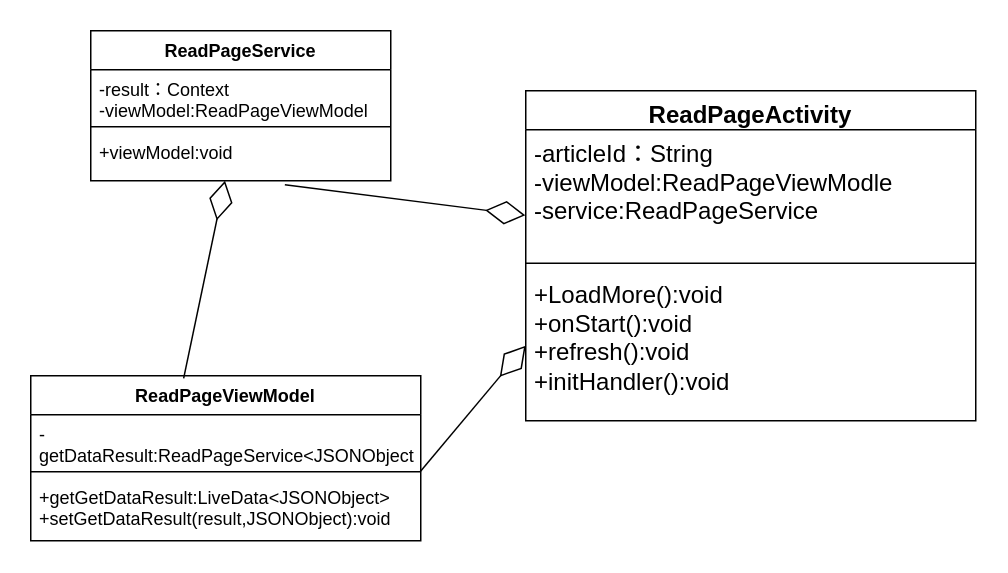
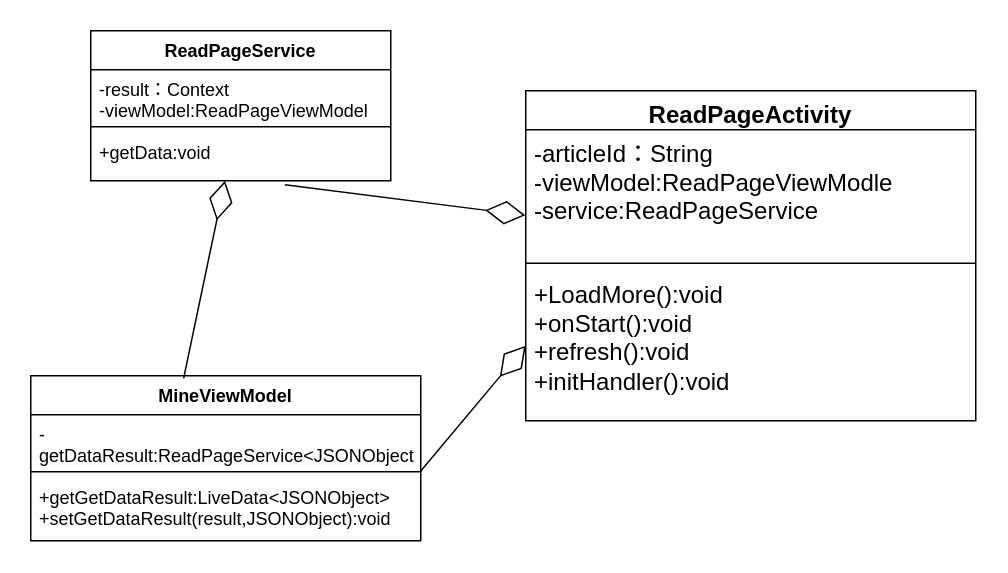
  <mxCell id="0" />
  <mxCell id="1" parent="0" />
  <mxCell id="2" value="ReadPageService" style="swimlane;fontStyle=1;align=center;verticalAlign=top;childLayout=stackLayout;horizontal=1;startSize=26;horizontalStack=0;resizeParent=1;resizeParentMax=0;resizeLast=0;collapsible=1;marginBottom=0;whiteSpace=wrap;html=1;container=0;" parent="1" vertex="1"><mxGeometry x="60" y="20" width="200" height="100" as="geometry" /></mxCell>
- <mxCell id="3" value="ReadPageViewModel" style="swimlane;fontStyle=1;align=center;verticalAlign=top;childLayout=stackLayout;horizontal=1;startSize=26;horizontalStack=0;resizeParent=1;resizeParentMax=0;resizeLast=0;collapsible=1;marginBottom=0;whiteSpace=wrap;html=1;container=0;" parent="1" vertex="1"><mxGeometry x="20" y="250" width="260" height="110" as="geometry" /></mxCell>
+ <mxCell id="3" value="MineViewModel" style="swimlane;fontStyle=1;align=center;verticalAlign=top;childLayout=stackLayout;horizontal=1;startSize=26;horizontalStack=0;resizeParent=1;resizeParentMax=0;resizeLast=0;collapsible=1;marginBottom=0;whiteSpace=wrap;html=1;container=0;" parent="1" vertex="1"><mxGeometry x="20" y="250" width="260" height="110" as="geometry" /></mxCell>
  <mxCell id="4" value="" style="endArrow=diamondThin;endFill=0;endSize=24;html=1;rounded=0;exitX=0.392;exitY=0.016;exitDx=0;exitDy=0;exitPerimeter=0;" parent="1" source="3" target="2" edge="1"><mxGeometry width="160" relative="1" as="geometry"><mxPoint x="490" y="190" as="sourcePoint" /><mxPoint x="650" y="190" as="targetPoint" /></mxGeometry></mxCell>
  <mxCell id="5" value="ReadPageActivity" style="swimlane;fontStyle=1;align=center;verticalAlign=top;childLayout=stackLayout;horizontal=1;startSize=26;horizontalStack=0;resizeParent=1;resizeParentMax=0;resizeLast=0;collapsible=1;marginBottom=0;whiteSpace=wrap;html=1;fontSize=16;container=0;" vertex="1" parent="1"><mxGeometry x="350" y="60" width="300" height="220" as="geometry" /></mxCell>
  <mxCell id="6" value="-articleId：String&lt;br&gt;-viewModel:ReadPageViewModle&lt;br&gt;-service:ReadPageService" style="text;strokeColor=none;fillColor=none;align=left;verticalAlign=top;spacingLeft=4;spacingRight=4;overflow=hidden;rotatable=0;points=[[0,0.5],[1,0.5]];portConstraint=eastwest;whiteSpace=wrap;html=1;fontSize=16;container=0;" vertex="1" parent="5"><mxGeometry y="26" width="300" height="84" as="geometry" /></mxCell>
  <mxCell id="7" value="" style="line;strokeWidth=1;fillColor=none;align=left;verticalAlign=middle;spacingTop=-1;spacingLeft=3;spacingRight=3;rotatable=0;labelPosition=right;points=[];portConstraint=eastwest;strokeColor=inherit;fontSize=16;container=0;" vertex="1" parent="5"><mxGeometry y="110" width="300" height="10" as="geometry" /></mxCell>
  <mxCell id="8" value="+LoadMore():void&lt;br&gt;+onStart():void&lt;br&gt;+refresh():void&lt;br&gt;+initHandler():void" style="text;strokeColor=none;fillColor=none;align=left;verticalAlign=top;spacingLeft=4;spacingRight=4;overflow=hidden;rotatable=0;points=[[0,0.5],[1,0.5]];portConstraint=eastwest;whiteSpace=wrap;html=1;fontSize=16;container=0;" vertex="1" parent="5"><mxGeometry y="120" width="300" height="100" as="geometry" /></mxCell>
  <mxCell id="9" value="" style="endArrow=diamondThin;endFill=0;endSize=24;html=1;rounded=0;fontSize=12;curved=1;exitX=0.647;exitY=1.081;exitDx=0;exitDy=0;exitPerimeter=0;entryX=-0.001;entryY=0.679;entryDx=0;entryDy=0;entryPerimeter=0;" edge="1" parent="1" source="13" target="6"><mxGeometry width="160" relative="1" as="geometry"><mxPoint x="220" y="210" as="sourcePoint" /><mxPoint x="280" y="210" as="targetPoint" /></mxGeometry></mxCell>
  <mxCell id="10" value="" style="endArrow=diamondThin;endFill=0;endSize=24;html=1;rounded=0;fontSize=12;curved=1;exitX=0.999;exitY=1.112;exitDx=0;exitDy=0;exitPerimeter=0;entryX=0;entryY=0.5;entryDx=0;entryDy=0;" edge="1" parent="1" source="14" target="8"><mxGeometry width="160" relative="1" as="geometry"><mxPoint x="220" y="210" as="sourcePoint" /><mxPoint x="270" y="400" as="targetPoint" /></mxGeometry></mxCell>
  <mxCell id="11" value="-result：Context&lt;br&gt;-viewModel:ReadPageViewModel" style="text;strokeColor=none;fillColor=none;align=left;verticalAlign=top;spacingLeft=4;spacingRight=4;overflow=hidden;rotatable=0;points=[[0,0.5],[1,0.5]];portConstraint=eastwest;whiteSpace=wrap;html=1;container=0;" parent="1" vertex="1"><mxGeometry x="60" y="46" width="200" height="34" as="geometry" /></mxCell>
  <mxCell id="12" value="" style="line;strokeWidth=1;fillColor=none;align=left;verticalAlign=middle;spacingTop=-1;spacingLeft=3;spacingRight=3;rotatable=0;labelPosition=right;points=[];portConstraint=eastwest;strokeColor=inherit;container=0;" parent="1" vertex="1"><mxGeometry x="60" y="80" width="200" height="8" as="geometry" /></mxCell>
- <mxCell id="13" value="+viewModel:void" style="text;strokeColor=none;fillColor=none;align=left;verticalAlign=top;spacingLeft=4;spacingRight=4;overflow=hidden;rotatable=0;points=[[0,0.5],[1,0.5]];portConstraint=eastwest;whiteSpace=wrap;html=1;container=0;" parent="1" vertex="1"><mxGeometry x="60" y="88" width="200" height="32" as="geometry" /></mxCell>
+ <mxCell id="13" value="+getData:void" style="text;strokeColor=none;fillColor=none;align=left;verticalAlign=top;spacingLeft=4;spacingRight=4;overflow=hidden;rotatable=0;points=[[0,0.5],[1,0.5]];portConstraint=eastwest;whiteSpace=wrap;html=1;container=0;" parent="1" vertex="1"><mxGeometry x="60" y="88" width="200" height="32" as="geometry" /></mxCell>
  <mxCell id="14" value="-getDataResult:ReadPageService&amp;lt;JSONObject&amp;gt;" style="text;strokeColor=none;fillColor=none;align=left;verticalAlign=top;spacingLeft=4;spacingRight=4;overflow=hidden;rotatable=0;points=[[0,0.5],[1,0.5]];portConstraint=eastwest;whiteSpace=wrap;html=1;container=0;" parent="1" vertex="1"><mxGeometry x="20" y="276" width="260" height="34" as="geometry" /></mxCell>
  <mxCell id="15" value="" style="line;strokeWidth=1;fillColor=none;align=left;verticalAlign=middle;spacingTop=-1;spacingLeft=3;spacingRight=3;rotatable=0;labelPosition=right;points=[];portConstraint=eastwest;strokeColor=inherit;container=0;" parent="1" vertex="1"><mxGeometry x="20" y="310" width="260" height="8" as="geometry" /></mxCell>
  <mxCell id="16" value="+getGetDataResult:LiveData&amp;lt;JSONObject&amp;gt;&lt;br&gt;+setGetDataResult(result,JSONObject):void" style="text;strokeColor=none;fillColor=none;align=left;verticalAlign=top;spacingLeft=4;spacingRight=4;overflow=hidden;rotatable=0;points=[[0,0.5],[1,0.5]];portConstraint=eastwest;whiteSpace=wrap;html=1;container=0;" parent="1" vertex="1"><mxGeometry x="20" y="318" width="260" height="42" as="geometry" /></mxCell>
